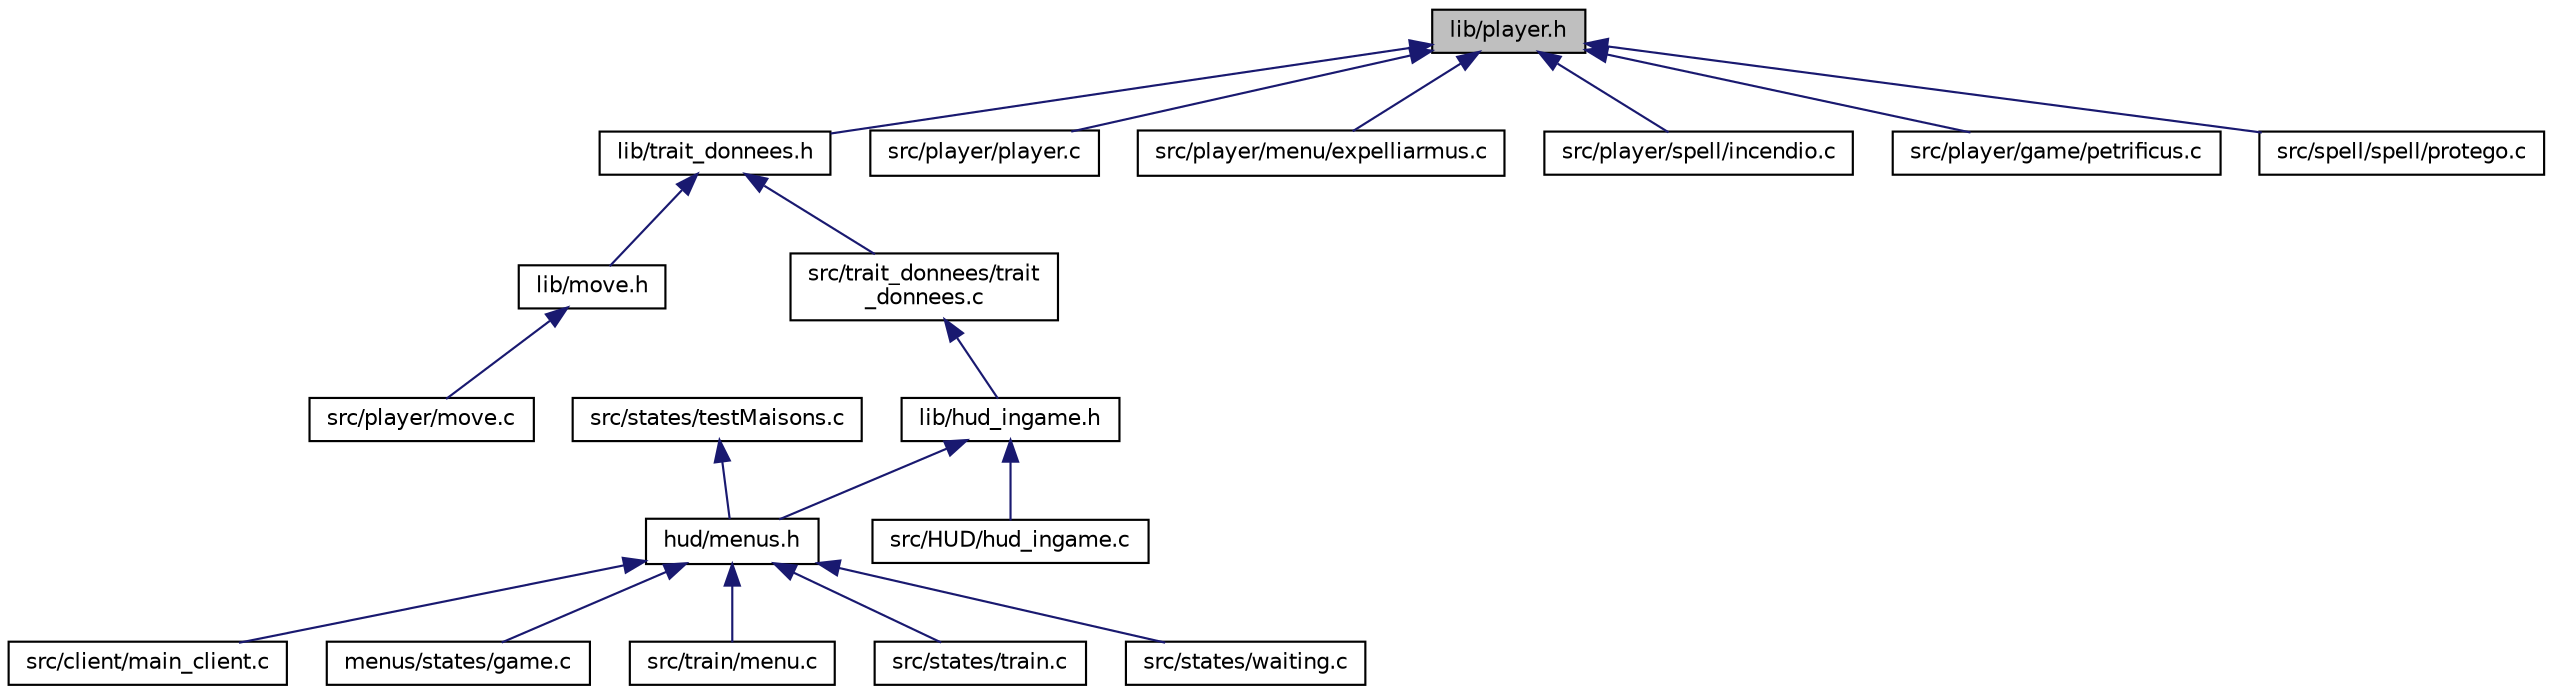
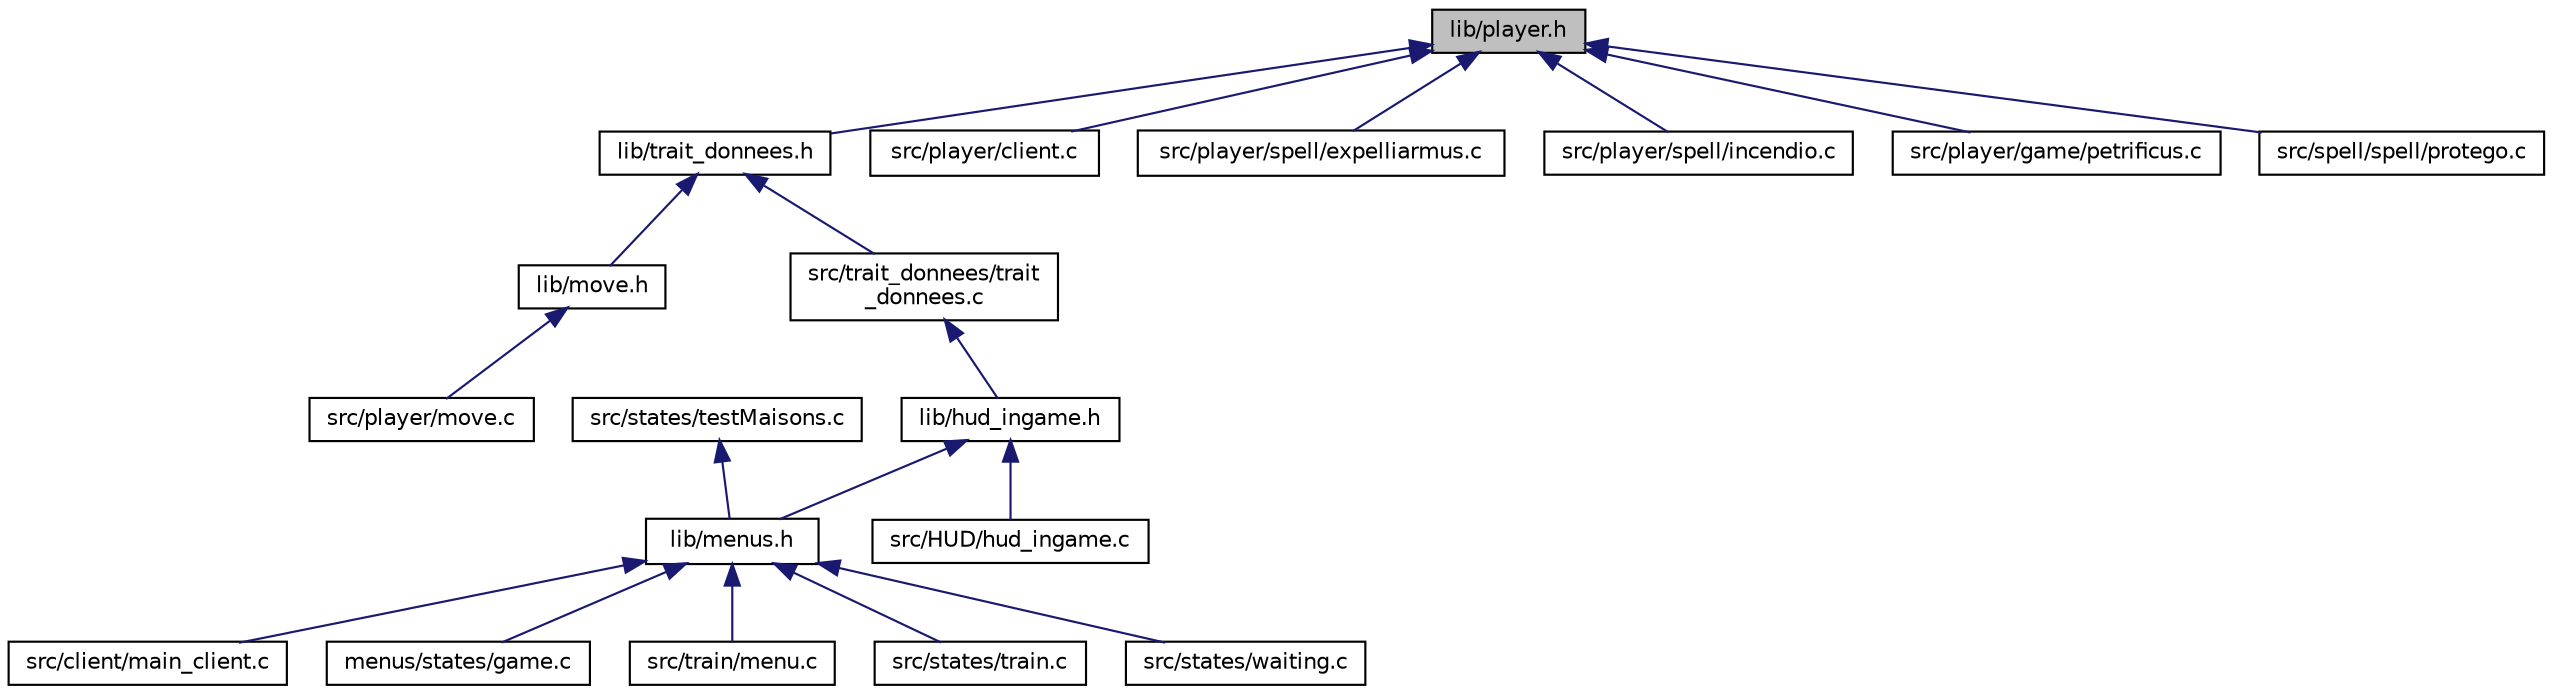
  digraph {
    node [color=black fillcolor=white fontname=Helvetica fontsize=10 shape=record style=filled]
    edge [color=midnightblue dir=back fontname=Helvetica fontsize=10 labelfontname=Helvetica labelfontsize=10 style=solid]
    n1 [fillcolor=grey75 fontcolor=black height=0.2 label="lib/player.h" width=0.4]
    n2 [height=0.2 label="lib/trait_donnees.h" width=0.4]
-   n3 [height=0.2 label="src/player/player.c" width=0.4]
-   n4 [height=0.2 label="src/player/menu/expelliarmus.c" width=0.4]
+   n3 [height=0.2 label="src/player/client.c" width=0.4]
+   n4 [height=0.2 label="src/player/spell/expelliarmus.c" width=0.4]
    n5 [height=0.2 label="src/player/spell/incendio.c" width=0.4]
    n6 [height=0.2 label="src/player/game/petrificus.c" width=0.4]
    n7 [height=0.2 label="src/spell/spell/protego.c" width=0.4]
    n8 [height=0.2 label="lib/move.h" width=0.4]
    n9 [height=0.2 label="src/trait_donnees/trait\l_donnees.c" width=0.4]
    n10 [height=0.2 label="src/player/move.c" width=0.4]
    n11 [height=0.2 label="lib/hud_ingame.h" width=0.4]
-   n12 [height=0.2 label="hud/menus.h" width=0.4]
+   n12 [height=0.2 label="lib/menus.h" width=0.4]
    n13 [height=0.2 label="src/HUD/hud_ingame.c" width=0.4]
    n14 [height=0.2 label="src/client/main_client.c" width=0.4]
    n15 [height=0.2 label="menus/states/game.c" width=0.4]
    n16 [height=0.2 label="src/train/menu.c" width=0.4]
    n17 [height=0.2 label="src/states/train.c" width=0.4]
    n18 [height=0.2 label="src/states/waiting.c" width=0.4]
    n19 [height=0.2 label="src/states/testMaisons.c" width=0.4]
    n1 -> n2
    n1 -> n3
    n1 -> n4
    n1 -> n5
    n1 -> n6
    n1 -> n7
    n2 -> n8
    n2 -> n9
    n8 -> n10
    n9 -> n11
    n11 -> n12
    n11 -> n13
    n12 -> n14
    n12 -> n15
    n12 -> n16
    n12 -> n17
    n12 -> n18
    n19 -> n12
  }
